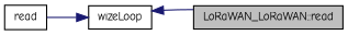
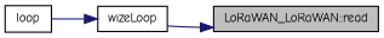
  digraph {
    fontname="Comic Neue"
    rankdir=RL
    node [color=black fillcolor=white fontname="Comic Neue" fontsize=10 shape=record style=filled]
    edge [color=midnightblue dir=back fontname="Comic Neue" fontsize=10 labelfontname=Helvetica labelfontsize=10 style=solid]
    n1 [fillcolor=grey75 fontcolor=black height=0.2 label="LoRaWAN_LoRaWAN::read" width=0.4]
    n2 [height=0.2 label=wizeLoop width=0.4]
-   n3 [height=0.2 label=read width=0.4]
-   n2 -> n1
+   n3 [height=0.2 label=loop width=0.4]
+   n1 -> n2
    n2 -> n3
  }
